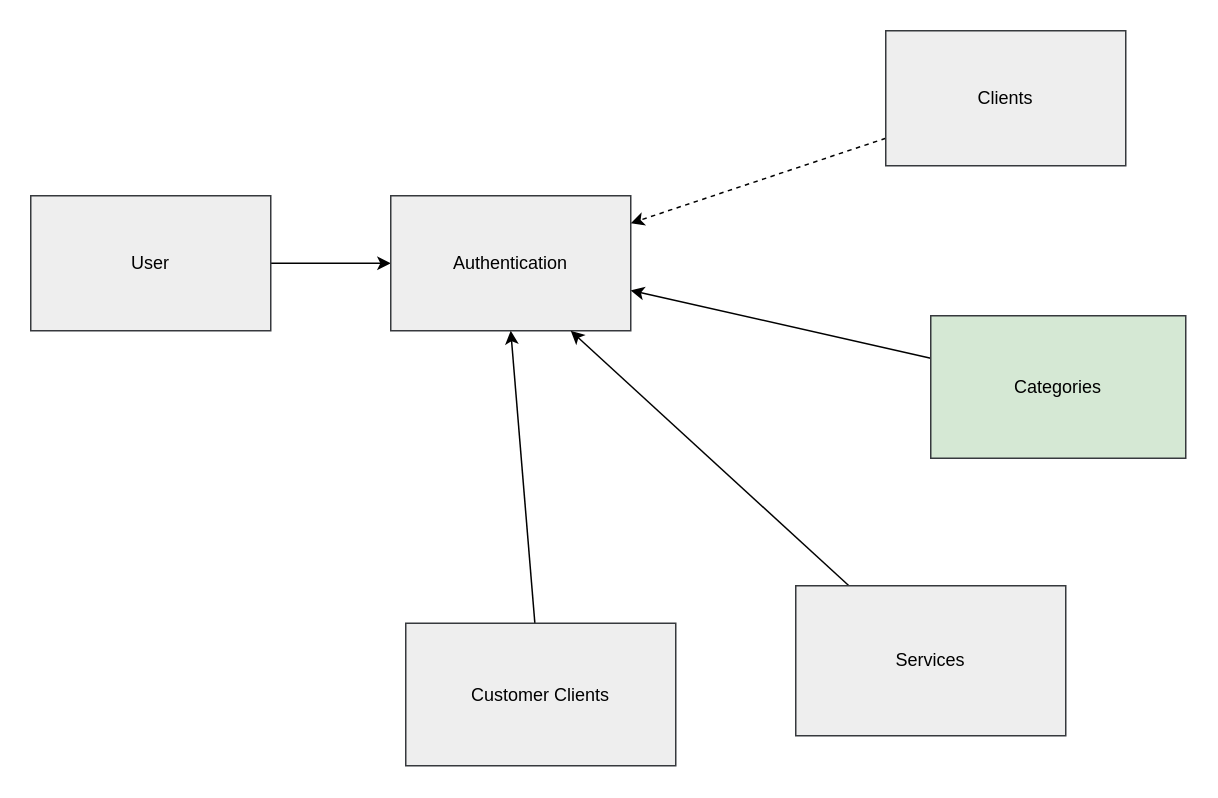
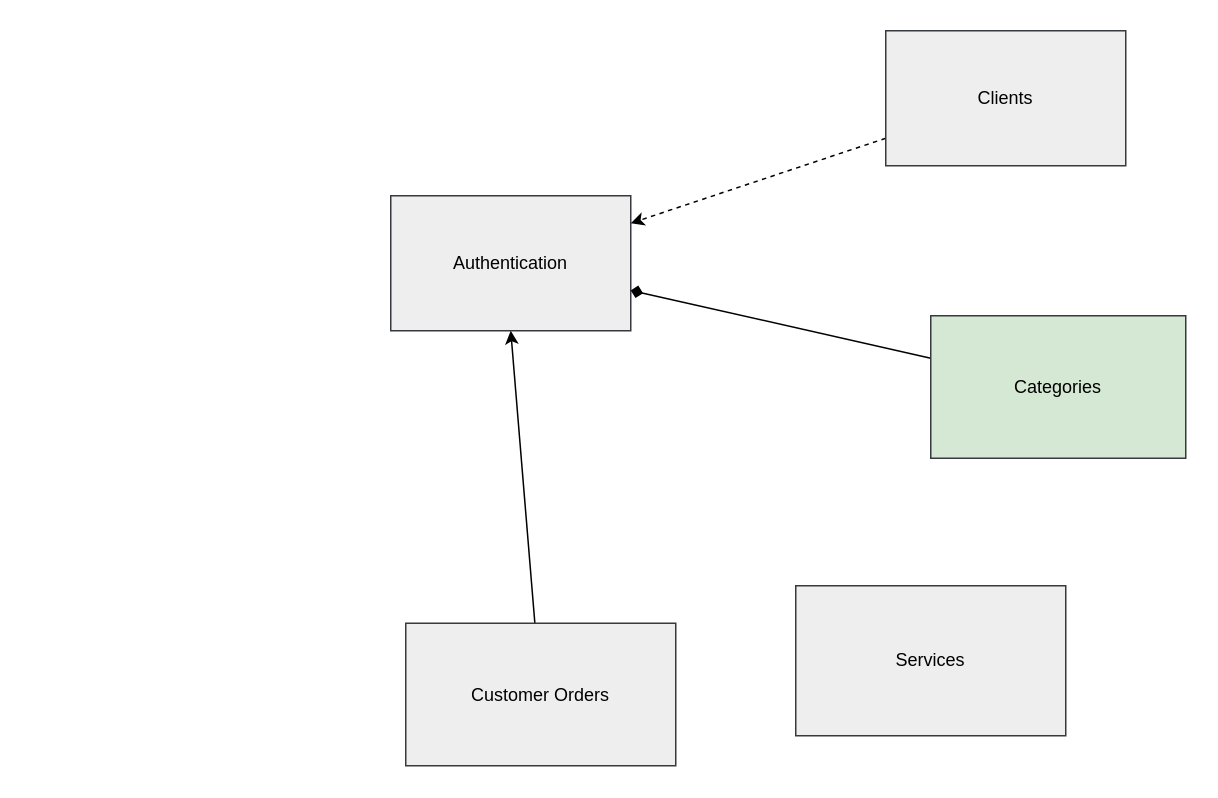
  <mxCell id="0" />
  <mxCell id="1" parent="0" />
- <mxCell id="2" value="" style="edgeStyle=none;html=1;fontColor=#000000;" parent="1" source="3" target="4" edge="1"><mxGeometry relative="1" as="geometry" /></mxCell>
- <mxCell id="3" value="&lt;font color=&quot;#000000&quot;&gt;User&lt;br&gt;&lt;/font&gt;" style="rounded=0;whiteSpace=wrap;html=1;fillColor=#eeeeee;strokeColor=#36393d;" parent="1" vertex="1"><mxGeometry x="20" y="130" width="160" height="90" as="geometry" /></mxCell>
  <mxCell id="4" value="&lt;font color=&quot;#000000&quot;&gt;Authentication&lt;br&gt;&lt;/font&gt;" style="rounded=0;whiteSpace=wrap;html=1;fillColor=#eeeeee;strokeColor=#36393d;" parent="1" vertex="1"><mxGeometry x="260" y="130" width="160" height="90" as="geometry" /></mxCell>
  <mxCell id="5" style="edgeStyle=none;html=1;dashed=1;" edge="1" parent="1" source="6" target="4"><mxGeometry relative="1" as="geometry" /></mxCell>
  <mxCell id="6" value="&lt;font color=&quot;#000000&quot;&gt;Clients&lt;/font&gt;" style="whiteSpace=wrap;html=1;fillColor=#eeeeee;strokeColor=#36393d;rounded=0;" vertex="1" parent="1"><mxGeometry x="590" y="20" width="160" height="90" as="geometry" /></mxCell>
- <mxCell id="7" style="edgeStyle=none;html=1;fontColor=#000000;" edge="1" parent="1" source="8" target="4"><mxGeometry relative="1" as="geometry" /></mxCell>
+ <mxCell id="7" style="edgeStyle=none;html=1;fontColor=#000000;endArrow=diamond;" edge="1" parent="1" source="8" target="4"><mxGeometry relative="1" as="geometry" /></mxCell>
  <mxCell id="8" value="&lt;font color=&quot;#000000&quot;&gt;Categories&lt;/font&gt;" style="whiteSpace=wrap;html=1;fillColor=#d5e8d4;strokeColor=#36393d;rounded=0;" vertex="1" parent="1"><mxGeometry x="620" y="210" width="170" height="95" as="geometry" /></mxCell>
- <mxCell id="9" style="edgeStyle=none;html=1;entryX=0.75;entryY=1;entryDx=0;entryDy=0;fontColor=#000000;" edge="1" parent="1" source="10" target="4"><mxGeometry relative="1" as="geometry" /></mxCell>
  <mxCell id="10" value="&lt;font color=&quot;#000000&quot;&gt;Services&lt;/font&gt;" style="whiteSpace=wrap;html=1;fillColor=#eeeeee;strokeColor=#36393d;rounded=0;" vertex="1" parent="1"><mxGeometry x="530" y="390" width="180" height="100" as="geometry" /></mxCell>
  <mxCell id="11" style="edgeStyle=none;html=1;entryX=0.5;entryY=1;entryDx=0;entryDy=0;fontColor=#000000;" edge="1" parent="1" source="12" target="4"><mxGeometry relative="1" as="geometry" /></mxCell>
- <mxCell id="12" value="&lt;font color=&quot;#000000&quot;&gt;Customer Clients&lt;/font&gt;" style="whiteSpace=wrap;html=1;fillColor=#eeeeee;strokeColor=#36393d;rounded=0;" vertex="1" parent="1"><mxGeometry x="270" y="415" width="180" height="95" as="geometry" /></mxCell>
+ <mxCell id="12" value="&lt;font color=&quot;#000000&quot;&gt;Customer Orders&lt;/font&gt;" style="whiteSpace=wrap;html=1;fillColor=#eeeeee;strokeColor=#36393d;rounded=0;" vertex="1" parent="1"><mxGeometry x="270" y="415" width="180" height="95" as="geometry" /></mxCell>
